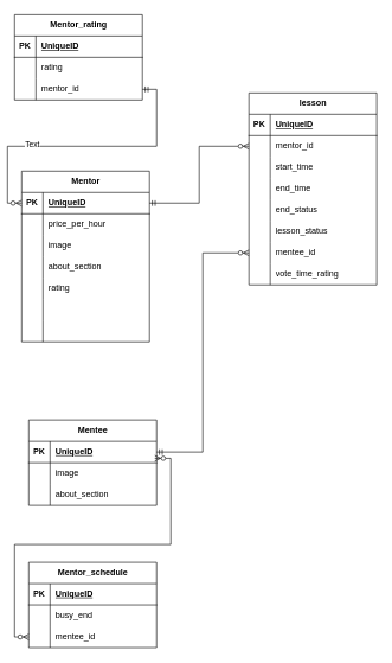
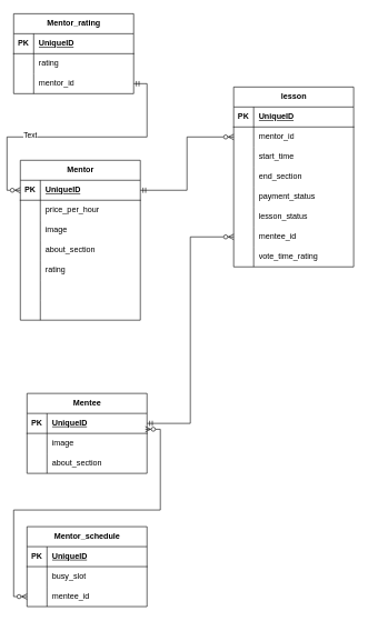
  <mxCell id="0" />
  <mxCell id="1" parent="0" />
  <mxCell id="2" value="Mentor" style="shape=table;startSize=30;container=1;collapsible=1;childLayout=tableLayout;fixedRows=1;rowLines=0;fontStyle=1;align=center;resizeLast=1;html=1;" parent="1" vertex="1"><mxGeometry x="30" y="240" width="180" height="240" as="geometry" /></mxCell>
  <mxCell id="3" value="" style="shape=tableRow;horizontal=0;startSize=0;swimlaneHead=0;swimlaneBody=0;fillColor=none;collapsible=0;dropTarget=0;points=[[0,0.5],[1,0.5]];portConstraint=eastwest;top=0;left=0;right=0;bottom=1;" parent="2" vertex="1"><mxGeometry y="30" width="180" height="30" as="geometry" /></mxCell>
  <mxCell id="4" value="PK" style="shape=partialRectangle;connectable=0;fillColor=none;top=0;left=0;bottom=0;right=0;fontStyle=1;overflow=hidden;whiteSpace=wrap;html=1;" parent="3" vertex="1"><mxGeometry width="30" height="30" as="geometry"><mxRectangle width="30" height="30" as="alternateBounds" /></mxGeometry></mxCell>
  <mxCell id="5" value="UniqueID" style="shape=partialRectangle;connectable=0;fillColor=none;top=0;left=0;bottom=0;right=0;align=left;spacingLeft=6;fontStyle=5;overflow=hidden;whiteSpace=wrap;html=1;" parent="3" vertex="1"><mxGeometry x="30" width="150" height="30" as="geometry"><mxRectangle width="150" height="30" as="alternateBounds" /></mxGeometry></mxCell>
  <mxCell id="6" value="" style="shape=tableRow;horizontal=0;startSize=0;swimlaneHead=0;swimlaneBody=0;fillColor=none;collapsible=0;dropTarget=0;points=[[0,0.5],[1,0.5]];portConstraint=eastwest;top=0;left=0;right=0;bottom=0;" parent="2" vertex="1"><mxGeometry y="60" width="180" height="30" as="geometry" /></mxCell>
  <mxCell id="7" value="" style="shape=partialRectangle;connectable=0;fillColor=none;top=0;left=0;bottom=0;right=0;editable=1;overflow=hidden;whiteSpace=wrap;html=1;" parent="6" vertex="1"><mxGeometry width="30" height="30" as="geometry"><mxRectangle width="30" height="30" as="alternateBounds" /></mxGeometry></mxCell>
  <mxCell id="8" value="price_per_hour" style="shape=partialRectangle;connectable=0;fillColor=none;top=0;left=0;bottom=0;right=0;align=left;spacingLeft=6;overflow=hidden;whiteSpace=wrap;html=1;" parent="6" vertex="1"><mxGeometry x="30" width="150" height="30" as="geometry"><mxRectangle width="150" height="30" as="alternateBounds" /></mxGeometry></mxCell>
  <mxCell id="9" value="" style="shape=tableRow;horizontal=0;startSize=0;swimlaneHead=0;swimlaneBody=0;fillColor=none;collapsible=0;dropTarget=0;points=[[0,0.5],[1,0.5]];portConstraint=eastwest;top=0;left=0;right=0;bottom=0;" parent="2" vertex="1"><mxGeometry y="90" width="180" height="30" as="geometry" /></mxCell>
  <mxCell id="10" value="" style="shape=partialRectangle;connectable=0;fillColor=none;top=0;left=0;bottom=0;right=0;editable=1;overflow=hidden;whiteSpace=wrap;html=1;" parent="9" vertex="1"><mxGeometry width="30" height="30" as="geometry"><mxRectangle width="30" height="30" as="alternateBounds" /></mxGeometry></mxCell>
  <mxCell id="11" value="image" style="shape=partialRectangle;connectable=0;fillColor=none;top=0;left=0;bottom=0;right=0;align=left;spacingLeft=6;overflow=hidden;whiteSpace=wrap;html=1;" parent="9" vertex="1"><mxGeometry x="30" width="150" height="30" as="geometry"><mxRectangle width="150" height="30" as="alternateBounds" /></mxGeometry></mxCell>
  <mxCell id="12" value="" style="shape=tableRow;horizontal=0;startSize=0;swimlaneHead=0;swimlaneBody=0;fillColor=none;collapsible=0;dropTarget=0;points=[[0,0.5],[1,0.5]];portConstraint=eastwest;top=0;left=0;right=0;bottom=0;" parent="2" vertex="1"><mxGeometry y="120" width="180" height="30" as="geometry" /></mxCell>
  <mxCell id="13" value="" style="shape=partialRectangle;connectable=0;fillColor=none;top=0;left=0;bottom=0;right=0;editable=1;overflow=hidden;whiteSpace=wrap;html=1;" parent="12" vertex="1"><mxGeometry width="30" height="30" as="geometry"><mxRectangle width="30" height="30" as="alternateBounds" /></mxGeometry></mxCell>
  <mxCell id="14" value="about_section" style="shape=partialRectangle;connectable=0;fillColor=none;top=0;left=0;bottom=0;right=0;align=left;spacingLeft=6;overflow=hidden;whiteSpace=wrap;html=1;" parent="12" vertex="1"><mxGeometry x="30" width="150" height="30" as="geometry"><mxRectangle width="150" height="30" as="alternateBounds" /></mxGeometry></mxCell>
  <mxCell id="15" style="shape=tableRow;horizontal=0;startSize=0;swimlaneHead=0;swimlaneBody=0;fillColor=none;collapsible=0;dropTarget=0;points=[[0,0.5],[1,0.5]];portConstraint=eastwest;top=0;left=0;right=0;bottom=0;" parent="2" vertex="1"><mxGeometry y="150" width="180" height="30" as="geometry" /></mxCell>
  <mxCell id="16" style="shape=partialRectangle;connectable=0;fillColor=none;top=0;left=0;bottom=0;right=0;editable=1;overflow=hidden;whiteSpace=wrap;html=1;" parent="15" vertex="1"><mxGeometry width="30" height="30" as="geometry"><mxRectangle width="30" height="30" as="alternateBounds" /></mxGeometry></mxCell>
  <mxCell id="17" value="rating" style="shape=partialRectangle;connectable=0;fillColor=none;top=0;left=0;bottom=0;right=0;align=left;spacingLeft=6;overflow=hidden;whiteSpace=wrap;html=1;" parent="15" vertex="1"><mxGeometry x="30" width="150" height="30" as="geometry"><mxRectangle width="150" height="30" as="alternateBounds" /></mxGeometry></mxCell>
  <mxCell id="18" style="shape=tableRow;horizontal=0;startSize=0;swimlaneHead=0;swimlaneBody=0;fillColor=none;collapsible=0;dropTarget=0;points=[[0,0.5],[1,0.5]];portConstraint=eastwest;top=0;left=0;right=0;bottom=0;" parent="2" vertex="1"><mxGeometry y="180" width="180" height="30" as="geometry" /></mxCell>
  <mxCell id="19" style="shape=partialRectangle;connectable=0;fillColor=none;top=0;left=0;bottom=0;right=0;editable=1;overflow=hidden;whiteSpace=wrap;html=1;" parent="18" vertex="1"><mxGeometry width="30" height="30" as="geometry"><mxRectangle width="30" height="30" as="alternateBounds" /></mxGeometry></mxCell>
  <mxCell id="20" value="" style="shape=partialRectangle;connectable=0;fillColor=none;top=0;left=0;bottom=0;right=0;align=left;spacingLeft=6;overflow=hidden;whiteSpace=wrap;html=1;" parent="18" vertex="1"><mxGeometry x="30" width="150" height="30" as="geometry"><mxRectangle width="150" height="30" as="alternateBounds" /></mxGeometry></mxCell>
  <mxCell id="21" style="shape=tableRow;horizontal=0;startSize=0;swimlaneHead=0;swimlaneBody=0;fillColor=none;collapsible=0;dropTarget=0;points=[[0,0.5],[1,0.5]];portConstraint=eastwest;top=0;left=0;right=0;bottom=0;" parent="2" vertex="1"><mxGeometry y="210" width="180" height="30" as="geometry" /></mxCell>
  <mxCell id="22" style="shape=partialRectangle;connectable=0;fillColor=none;top=0;left=0;bottom=0;right=0;editable=1;overflow=hidden;whiteSpace=wrap;html=1;" parent="21" vertex="1"><mxGeometry width="30" height="30" as="geometry"><mxRectangle width="30" height="30" as="alternateBounds" /></mxGeometry></mxCell>
  <mxCell id="23" value="" style="shape=partialRectangle;connectable=0;fillColor=none;top=0;left=0;bottom=0;right=0;align=left;spacingLeft=6;overflow=hidden;whiteSpace=wrap;html=1;" parent="21" vertex="1"><mxGeometry x="30" width="150" height="30" as="geometry"><mxRectangle width="150" height="30" as="alternateBounds" /></mxGeometry></mxCell>
  <mxCell id="24" value="Mentee" style="shape=table;startSize=30;container=1;collapsible=1;childLayout=tableLayout;fixedRows=1;rowLines=0;fontStyle=1;align=center;resizeLast=1;html=1;" parent="1" vertex="1"><mxGeometry x="40" y="590" width="180" height="120" as="geometry" /></mxCell>
  <mxCell id="25" value="" style="shape=tableRow;horizontal=0;startSize=0;swimlaneHead=0;swimlaneBody=0;fillColor=none;collapsible=0;dropTarget=0;points=[[0,0.5],[1,0.5]];portConstraint=eastwest;top=0;left=0;right=0;bottom=1;" parent="24" vertex="1"><mxGeometry y="30" width="180" height="30" as="geometry" /></mxCell>
  <mxCell id="26" value="PK" style="shape=partialRectangle;connectable=0;fillColor=none;top=0;left=0;bottom=0;right=0;fontStyle=1;overflow=hidden;whiteSpace=wrap;html=1;" parent="25" vertex="1"><mxGeometry width="30" height="30" as="geometry"><mxRectangle width="30" height="30" as="alternateBounds" /></mxGeometry></mxCell>
  <mxCell id="27" value="UniqueID" style="shape=partialRectangle;connectable=0;fillColor=none;top=0;left=0;bottom=0;right=0;align=left;spacingLeft=6;fontStyle=5;overflow=hidden;whiteSpace=wrap;html=1;" parent="25" vertex="1"><mxGeometry x="30" width="150" height="30" as="geometry"><mxRectangle width="150" height="30" as="alternateBounds" /></mxGeometry></mxCell>
  <mxCell id="28" value="" style="shape=tableRow;horizontal=0;startSize=0;swimlaneHead=0;swimlaneBody=0;fillColor=none;collapsible=0;dropTarget=0;points=[[0,0.5],[1,0.5]];portConstraint=eastwest;top=0;left=0;right=0;bottom=0;" parent="24" vertex="1"><mxGeometry y="60" width="180" height="30" as="geometry" /></mxCell>
  <mxCell id="29" value="" style="shape=partialRectangle;connectable=0;fillColor=none;top=0;left=0;bottom=0;right=0;editable=1;overflow=hidden;whiteSpace=wrap;html=1;" parent="28" vertex="1"><mxGeometry width="30" height="30" as="geometry"><mxRectangle width="30" height="30" as="alternateBounds" /></mxGeometry></mxCell>
  <mxCell id="30" value="image" style="shape=partialRectangle;connectable=0;fillColor=none;top=0;left=0;bottom=0;right=0;align=left;spacingLeft=6;overflow=hidden;whiteSpace=wrap;html=1;" parent="28" vertex="1"><mxGeometry x="30" width="150" height="30" as="geometry"><mxRectangle width="150" height="30" as="alternateBounds" /></mxGeometry></mxCell>
  <mxCell id="31" value="" style="shape=tableRow;horizontal=0;startSize=0;swimlaneHead=0;swimlaneBody=0;fillColor=none;collapsible=0;dropTarget=0;points=[[0,0.5],[1,0.5]];portConstraint=eastwest;top=0;left=0;right=0;bottom=0;" parent="24" vertex="1"><mxGeometry y="90" width="180" height="30" as="geometry" /></mxCell>
  <mxCell id="32" value="" style="shape=partialRectangle;connectable=0;fillColor=none;top=0;left=0;bottom=0;right=0;editable=1;overflow=hidden;whiteSpace=wrap;html=1;" parent="31" vertex="1"><mxGeometry width="30" height="30" as="geometry"><mxRectangle width="30" height="30" as="alternateBounds" /></mxGeometry></mxCell>
  <mxCell id="33" value="about_section" style="shape=partialRectangle;connectable=0;fillColor=none;top=0;left=0;bottom=0;right=0;align=left;spacingLeft=6;overflow=hidden;whiteSpace=wrap;html=1;" parent="31" vertex="1"><mxGeometry x="30" width="150" height="30" as="geometry"><mxRectangle width="150" height="30" as="alternateBounds" /></mxGeometry></mxCell>
  <mxCell id="34" value="lesson" style="shape=table;startSize=30;container=1;collapsible=1;childLayout=tableLayout;fixedRows=1;rowLines=0;fontStyle=1;align=center;resizeLast=1;html=1;" parent="1" vertex="1"><mxGeometry x="350" y="130" width="180" height="270" as="geometry" /></mxCell>
  <mxCell id="35" value="" style="shape=tableRow;horizontal=0;startSize=0;swimlaneHead=0;swimlaneBody=0;fillColor=none;collapsible=0;dropTarget=0;points=[[0,0.5],[1,0.5]];portConstraint=eastwest;top=0;left=0;right=0;bottom=1;" parent="34" vertex="1"><mxGeometry y="30" width="180" height="30" as="geometry" /></mxCell>
  <mxCell id="36" value="PK" style="shape=partialRectangle;connectable=0;fillColor=none;top=0;left=0;bottom=0;right=0;fontStyle=1;overflow=hidden;whiteSpace=wrap;html=1;" parent="35" vertex="1"><mxGeometry width="30" height="30" as="geometry"><mxRectangle width="30" height="30" as="alternateBounds" /></mxGeometry></mxCell>
  <mxCell id="37" value="UniqueID" style="shape=partialRectangle;connectable=0;fillColor=none;top=0;left=0;bottom=0;right=0;align=left;spacingLeft=6;fontStyle=5;overflow=hidden;whiteSpace=wrap;html=1;" parent="35" vertex="1"><mxGeometry x="30" width="150" height="30" as="geometry"><mxRectangle width="150" height="30" as="alternateBounds" /></mxGeometry></mxCell>
  <mxCell id="38" value="" style="shape=tableRow;horizontal=0;startSize=0;swimlaneHead=0;swimlaneBody=0;fillColor=none;collapsible=0;dropTarget=0;points=[[0,0.5],[1,0.5]];portConstraint=eastwest;top=0;left=0;right=0;bottom=0;" parent="34" vertex="1"><mxGeometry y="60" width="180" height="30" as="geometry" /></mxCell>
  <mxCell id="39" value="" style="shape=partialRectangle;connectable=0;fillColor=none;top=0;left=0;bottom=0;right=0;editable=1;overflow=hidden;whiteSpace=wrap;html=1;" parent="38" vertex="1"><mxGeometry width="30" height="30" as="geometry"><mxRectangle width="30" height="30" as="alternateBounds" /></mxGeometry></mxCell>
  <mxCell id="40" value="mentor_id" style="shape=partialRectangle;connectable=0;fillColor=none;top=0;left=0;bottom=0;right=0;align=left;spacingLeft=6;overflow=hidden;whiteSpace=wrap;html=1;" parent="38" vertex="1"><mxGeometry x="30" width="150" height="30" as="geometry"><mxRectangle width="150" height="30" as="alternateBounds" /></mxGeometry></mxCell>
  <mxCell id="41" value="" style="shape=tableRow;horizontal=0;startSize=0;swimlaneHead=0;swimlaneBody=0;fillColor=none;collapsible=0;dropTarget=0;points=[[0,0.5],[1,0.5]];portConstraint=eastwest;top=0;left=0;right=0;bottom=0;" parent="34" vertex="1"><mxGeometry y="90" width="180" height="30" as="geometry" /></mxCell>
  <mxCell id="42" value="" style="shape=partialRectangle;connectable=0;fillColor=none;top=0;left=0;bottom=0;right=0;editable=1;overflow=hidden;whiteSpace=wrap;html=1;" parent="41" vertex="1"><mxGeometry width="30" height="30" as="geometry"><mxRectangle width="30" height="30" as="alternateBounds" /></mxGeometry></mxCell>
  <mxCell id="43" value="start_time" style="shape=partialRectangle;connectable=0;fillColor=none;top=0;left=0;bottom=0;right=0;align=left;spacingLeft=6;overflow=hidden;whiteSpace=wrap;html=1;" parent="41" vertex="1"><mxGeometry x="30" width="150" height="30" as="geometry"><mxRectangle width="150" height="30" as="alternateBounds" /></mxGeometry></mxCell>
  <mxCell id="44" style="shape=tableRow;horizontal=0;startSize=0;swimlaneHead=0;swimlaneBody=0;fillColor=none;collapsible=0;dropTarget=0;points=[[0,0.5],[1,0.5]];portConstraint=eastwest;top=0;left=0;right=0;bottom=0;" parent="34" vertex="1"><mxGeometry y="120" width="180" height="30" as="geometry" /></mxCell>
  <mxCell id="45" style="shape=partialRectangle;connectable=0;fillColor=none;top=0;left=0;bottom=0;right=0;editable=1;overflow=hidden;whiteSpace=wrap;html=1;" parent="44" vertex="1"><mxGeometry width="30" height="30" as="geometry"><mxRectangle width="30" height="30" as="alternateBounds" /></mxGeometry></mxCell>
- <mxCell id="46" value="end_time" style="shape=partialRectangle;connectable=0;fillColor=none;top=0;left=0;bottom=0;right=0;align=left;spacingLeft=6;overflow=hidden;whiteSpace=wrap;html=1;" parent="44" vertex="1"><mxGeometry x="30" width="150" height="30" as="geometry"><mxRectangle width="150" height="30" as="alternateBounds" /></mxGeometry></mxCell>
+ <mxCell id="46" value="end_section" style="shape=partialRectangle;connectable=0;fillColor=none;top=0;left=0;bottom=0;right=0;align=left;spacingLeft=6;overflow=hidden;whiteSpace=wrap;html=1;" parent="44" vertex="1"><mxGeometry x="30" width="150" height="30" as="geometry"><mxRectangle width="150" height="30" as="alternateBounds" /></mxGeometry></mxCell>
  <mxCell id="47" style="shape=tableRow;horizontal=0;startSize=0;swimlaneHead=0;swimlaneBody=0;fillColor=none;collapsible=0;dropTarget=0;points=[[0,0.5],[1,0.5]];portConstraint=eastwest;top=0;left=0;right=0;bottom=0;" parent="34" vertex="1"><mxGeometry y="150" width="180" height="30" as="geometry" /></mxCell>
  <mxCell id="48" style="shape=partialRectangle;connectable=0;fillColor=none;top=0;left=0;bottom=0;right=0;editable=1;overflow=hidden;whiteSpace=wrap;html=1;" parent="47" vertex="1"><mxGeometry width="30" height="30" as="geometry"><mxRectangle width="30" height="30" as="alternateBounds" /></mxGeometry></mxCell>
- <mxCell id="49" value="end_status" style="shape=partialRectangle;connectable=0;fillColor=none;top=0;left=0;bottom=0;right=0;align=left;spacingLeft=6;overflow=hidden;whiteSpace=wrap;html=1;" parent="47" vertex="1"><mxGeometry x="30" width="150" height="30" as="geometry"><mxRectangle width="150" height="30" as="alternateBounds" /></mxGeometry></mxCell>
+ <mxCell id="49" value="payment_status" style="shape=partialRectangle;connectable=0;fillColor=none;top=0;left=0;bottom=0;right=0;align=left;spacingLeft=6;overflow=hidden;whiteSpace=wrap;html=1;" parent="47" vertex="1"><mxGeometry x="30" width="150" height="30" as="geometry"><mxRectangle width="150" height="30" as="alternateBounds" /></mxGeometry></mxCell>
  <mxCell id="50" style="shape=tableRow;horizontal=0;startSize=0;swimlaneHead=0;swimlaneBody=0;fillColor=none;collapsible=0;dropTarget=0;points=[[0,0.5],[1,0.5]];portConstraint=eastwest;top=0;left=0;right=0;bottom=0;" parent="34" vertex="1"><mxGeometry y="180" width="180" height="30" as="geometry" /></mxCell>
  <mxCell id="51" style="shape=partialRectangle;connectable=0;fillColor=none;top=0;left=0;bottom=0;right=0;editable=1;overflow=hidden;whiteSpace=wrap;html=1;" parent="50" vertex="1"><mxGeometry width="30" height="30" as="geometry"><mxRectangle width="30" height="30" as="alternateBounds" /></mxGeometry></mxCell>
  <mxCell id="52" value="lesson_status" style="shape=partialRectangle;connectable=0;fillColor=none;top=0;left=0;bottom=0;right=0;align=left;spacingLeft=6;overflow=hidden;whiteSpace=wrap;html=1;" parent="50" vertex="1"><mxGeometry x="30" width="150" height="30" as="geometry"><mxRectangle width="150" height="30" as="alternateBounds" /></mxGeometry></mxCell>
  <mxCell id="53" style="shape=tableRow;horizontal=0;startSize=0;swimlaneHead=0;swimlaneBody=0;fillColor=none;collapsible=0;dropTarget=0;points=[[0,0.5],[1,0.5]];portConstraint=eastwest;top=0;left=0;right=0;bottom=0;" parent="34" vertex="1"><mxGeometry y="210" width="180" height="30" as="geometry" /></mxCell>
  <mxCell id="54" style="shape=partialRectangle;connectable=0;fillColor=none;top=0;left=0;bottom=0;right=0;editable=1;overflow=hidden;whiteSpace=wrap;html=1;" parent="53" vertex="1"><mxGeometry width="30" height="30" as="geometry"><mxRectangle width="30" height="30" as="alternateBounds" /></mxGeometry></mxCell>
  <mxCell id="55" value="mentee_id" style="shape=partialRectangle;connectable=0;fillColor=none;top=0;left=0;bottom=0;right=0;align=left;spacingLeft=6;overflow=hidden;whiteSpace=wrap;html=1;" parent="53" vertex="1"><mxGeometry x="30" width="150" height="30" as="geometry"><mxRectangle width="150" height="30" as="alternateBounds" /></mxGeometry></mxCell>
  <mxCell id="56" style="shape=tableRow;horizontal=0;startSize=0;swimlaneHead=0;swimlaneBody=0;fillColor=none;collapsible=0;dropTarget=0;points=[[0,0.5],[1,0.5]];portConstraint=eastwest;top=0;left=0;right=0;bottom=0;" parent="34" vertex="1"><mxGeometry y="240" width="180" height="30" as="geometry" /></mxCell>
  <mxCell id="57" style="shape=partialRectangle;connectable=0;fillColor=none;top=0;left=0;bottom=0;right=0;editable=1;overflow=hidden;whiteSpace=wrap;html=1;" parent="56" vertex="1"><mxGeometry width="30" height="30" as="geometry"><mxRectangle width="30" height="30" as="alternateBounds" /></mxGeometry></mxCell>
  <mxCell id="58" value="vote_time_rating" style="shape=partialRectangle;connectable=0;fillColor=none;top=0;left=0;bottom=0;right=0;align=left;spacingLeft=6;overflow=hidden;whiteSpace=wrap;html=1;" parent="56" vertex="1"><mxGeometry x="30" width="150" height="30" as="geometry"><mxRectangle width="150" height="30" as="alternateBounds" /></mxGeometry></mxCell>
  <mxCell id="59" style="edgeStyle=orthogonalEdgeStyle;rounded=0;orthogonalLoop=1;jettySize=auto;html=1;entryX=0;entryY=0.5;entryDx=0;entryDy=0;endArrow=ERzeroToMany;endFill=0;startArrow=ERmandOne;startFill=0;" parent="1" source="3" target="38" edge="1"><mxGeometry relative="1" as="geometry" /></mxCell>
  <mxCell id="60" style="edgeStyle=orthogonalEdgeStyle;rounded=0;orthogonalLoop=1;jettySize=auto;html=1;entryX=0;entryY=0.5;entryDx=0;entryDy=0;endArrow=ERmandOne;endFill=0;startArrow=ERzeroToMany;startFill=0;" parent="1" target="25" edge="1"><mxGeometry relative="1" as="geometry" /></mxCell>
  <mxCell id="61" style="edgeStyle=orthogonalEdgeStyle;rounded=0;orthogonalLoop=1;jettySize=auto;html=1;exitX=1;exitY=0.5;exitDx=0;exitDy=0;entryX=0;entryY=0.5;entryDx=0;entryDy=0;startArrow=ERmandOne;startFill=0;endArrow=ERzeroToMany;endFill=0;" parent="1" source="25" target="53" edge="1"><mxGeometry relative="1" as="geometry" /></mxCell>
  <mxCell id="62" value="Mentor_schedule" style="shape=table;startSize=30;container=1;collapsible=1;childLayout=tableLayout;fixedRows=1;rowLines=0;fontStyle=1;align=center;resizeLast=1;html=1;" parent="1" vertex="1"><mxGeometry x="40" y="790" width="180" height="120" as="geometry" /></mxCell>
  <mxCell id="63" value="" style="shape=tableRow;horizontal=0;startSize=0;swimlaneHead=0;swimlaneBody=0;fillColor=none;collapsible=0;dropTarget=0;points=[[0,0.5],[1,0.5]];portConstraint=eastwest;top=0;left=0;right=0;bottom=1;" parent="62" vertex="1"><mxGeometry y="30" width="180" height="30" as="geometry" /></mxCell>
  <mxCell id="64" value="PK" style="shape=partialRectangle;connectable=0;fillColor=none;top=0;left=0;bottom=0;right=0;fontStyle=1;overflow=hidden;whiteSpace=wrap;html=1;" parent="63" vertex="1"><mxGeometry width="30" height="30" as="geometry"><mxRectangle width="30" height="30" as="alternateBounds" /></mxGeometry></mxCell>
  <mxCell id="65" value="UniqueID" style="shape=partialRectangle;connectable=0;fillColor=none;top=0;left=0;bottom=0;right=0;align=left;spacingLeft=6;fontStyle=5;overflow=hidden;whiteSpace=wrap;html=1;" parent="63" vertex="1"><mxGeometry x="30" width="150" height="30" as="geometry"><mxRectangle width="150" height="30" as="alternateBounds" /></mxGeometry></mxCell>
  <mxCell id="66" value="" style="shape=tableRow;horizontal=0;startSize=0;swimlaneHead=0;swimlaneBody=0;fillColor=none;collapsible=0;dropTarget=0;points=[[0,0.5],[1,0.5]];portConstraint=eastwest;top=0;left=0;right=0;bottom=0;" parent="62" vertex="1"><mxGeometry y="60" width="180" height="30" as="geometry" /></mxCell>
  <mxCell id="67" value="" style="shape=partialRectangle;connectable=0;fillColor=none;top=0;left=0;bottom=0;right=0;editable=1;overflow=hidden;whiteSpace=wrap;html=1;" parent="66" vertex="1"><mxGeometry width="30" height="30" as="geometry"><mxRectangle width="30" height="30" as="alternateBounds" /></mxGeometry></mxCell>
- <mxCell id="68" value="busy_end" style="shape=partialRectangle;connectable=0;fillColor=none;top=0;left=0;bottom=0;right=0;align=left;spacingLeft=6;overflow=hidden;whiteSpace=wrap;html=1;" parent="66" vertex="1"><mxGeometry x="30" width="150" height="30" as="geometry"><mxRectangle width="150" height="30" as="alternateBounds" /></mxGeometry></mxCell>
+ <mxCell id="68" value="busy_slot" style="shape=partialRectangle;connectable=0;fillColor=none;top=0;left=0;bottom=0;right=0;align=left;spacingLeft=6;overflow=hidden;whiteSpace=wrap;html=1;" parent="66" vertex="1"><mxGeometry x="30" width="150" height="30" as="geometry"><mxRectangle width="150" height="30" as="alternateBounds" /></mxGeometry></mxCell>
  <mxCell id="69" value="" style="shape=tableRow;horizontal=0;startSize=0;swimlaneHead=0;swimlaneBody=0;fillColor=none;collapsible=0;dropTarget=0;points=[[0,0.5],[1,0.5]];portConstraint=eastwest;top=0;left=0;right=0;bottom=0;" parent="62" vertex="1"><mxGeometry y="90" width="180" height="30" as="geometry" /></mxCell>
  <mxCell id="70" value="" style="shape=partialRectangle;connectable=0;fillColor=none;top=0;left=0;bottom=0;right=0;editable=1;overflow=hidden;whiteSpace=wrap;html=1;" parent="69" vertex="1"><mxGeometry width="30" height="30" as="geometry"><mxRectangle width="30" height="30" as="alternateBounds" /></mxGeometry></mxCell>
  <mxCell id="71" value="mentee_id" style="shape=partialRectangle;connectable=0;fillColor=none;top=0;left=0;bottom=0;right=0;align=left;spacingLeft=6;overflow=hidden;whiteSpace=wrap;html=1;" parent="69" vertex="1"><mxGeometry x="30" width="150" height="30" as="geometry"><mxRectangle width="150" height="30" as="alternateBounds" /></mxGeometry></mxCell>
  <mxCell id="72" style="edgeStyle=orthogonalEdgeStyle;rounded=0;orthogonalLoop=1;jettySize=auto;html=1;entryX=0.986;entryY=0.792;entryDx=0;entryDy=0;entryPerimeter=0;startArrow=ERzeroToMany;startFill=0;endArrow=ERzeroToMany;endFill=0;" parent="1" source="69" target="25" edge="1"><mxGeometry relative="1" as="geometry" /></mxCell>
  <mxCell id="73" value="Mentor_rating" style="shape=table;startSize=30;container=1;collapsible=1;childLayout=tableLayout;fixedRows=1;rowLines=0;fontStyle=1;align=center;resizeLast=1;html=1;" parent="1" vertex="1"><mxGeometry x="20" y="20" width="180" height="120" as="geometry" /></mxCell>
  <mxCell id="74" value="" style="shape=tableRow;horizontal=0;startSize=0;swimlaneHead=0;swimlaneBody=0;fillColor=none;collapsible=0;dropTarget=0;points=[[0,0.5],[1,0.5]];portConstraint=eastwest;top=0;left=0;right=0;bottom=1;" parent="73" vertex="1"><mxGeometry y="30" width="180" height="30" as="geometry" /></mxCell>
  <mxCell id="75" value="PK" style="shape=partialRectangle;connectable=0;fillColor=none;top=0;left=0;bottom=0;right=0;fontStyle=1;overflow=hidden;whiteSpace=wrap;html=1;" parent="74" vertex="1"><mxGeometry width="30" height="30" as="geometry"><mxRectangle width="30" height="30" as="alternateBounds" /></mxGeometry></mxCell>
  <mxCell id="76" value="UniqueID" style="shape=partialRectangle;connectable=0;fillColor=none;top=0;left=0;bottom=0;right=0;align=left;spacingLeft=6;fontStyle=5;overflow=hidden;whiteSpace=wrap;html=1;" parent="74" vertex="1"><mxGeometry x="30" width="150" height="30" as="geometry"><mxRectangle width="150" height="30" as="alternateBounds" /></mxGeometry></mxCell>
  <mxCell id="77" value="" style="shape=tableRow;horizontal=0;startSize=0;swimlaneHead=0;swimlaneBody=0;fillColor=none;collapsible=0;dropTarget=0;points=[[0,0.5],[1,0.5]];portConstraint=eastwest;top=0;left=0;right=0;bottom=0;" parent="73" vertex="1"><mxGeometry y="60" width="180" height="30" as="geometry" /></mxCell>
  <mxCell id="78" value="" style="shape=partialRectangle;connectable=0;fillColor=none;top=0;left=0;bottom=0;right=0;editable=1;overflow=hidden;whiteSpace=wrap;html=1;" parent="77" vertex="1"><mxGeometry width="30" height="30" as="geometry"><mxRectangle width="30" height="30" as="alternateBounds" /></mxGeometry></mxCell>
  <mxCell id="79" value="rating" style="shape=partialRectangle;connectable=0;fillColor=none;top=0;left=0;bottom=0;right=0;align=left;spacingLeft=6;overflow=hidden;whiteSpace=wrap;html=1;" parent="77" vertex="1"><mxGeometry x="30" width="150" height="30" as="geometry"><mxRectangle width="150" height="30" as="alternateBounds" /></mxGeometry></mxCell>
  <mxCell id="80" value="" style="shape=tableRow;horizontal=0;startSize=0;swimlaneHead=0;swimlaneBody=0;fillColor=none;collapsible=0;dropTarget=0;points=[[0,0.5],[1,0.5]];portConstraint=eastwest;top=0;left=0;right=0;bottom=0;" parent="73" vertex="1"><mxGeometry y="90" width="180" height="30" as="geometry" /></mxCell>
  <mxCell id="81" value="" style="shape=partialRectangle;connectable=0;fillColor=none;top=0;left=0;bottom=0;right=0;editable=1;overflow=hidden;whiteSpace=wrap;html=1;" parent="80" vertex="1"><mxGeometry width="30" height="30" as="geometry"><mxRectangle width="30" height="30" as="alternateBounds" /></mxGeometry></mxCell>
  <mxCell id="82" value="mentor_id" style="shape=partialRectangle;connectable=0;fillColor=none;top=0;left=0;bottom=0;right=0;align=left;spacingLeft=6;overflow=hidden;whiteSpace=wrap;html=1;" parent="80" vertex="1"><mxGeometry x="30" width="150" height="30" as="geometry"><mxRectangle width="150" height="30" as="alternateBounds" /></mxGeometry></mxCell>
  <mxCell id="83" style="edgeStyle=orthogonalEdgeStyle;rounded=0;orthogonalLoop=1;jettySize=auto;html=1;entryX=0;entryY=0.5;entryDx=0;entryDy=0;startArrow=ERmandOne;startFill=0;endArrow=ERzeroToMany;endFill=0;" parent="1" source="80" target="3" edge="1"><mxGeometry relative="1" as="geometry" /></mxCell>
  <mxCell id="84" value="Text" style="edgeLabel;html=1;align=center;verticalAlign=middle;resizable=0;points=[];" parent="83" vertex="1" connectable="0"><mxGeometry x="0.346" y="-3" relative="1" as="geometry"><mxPoint as="offset" /></mxGeometry></mxCell>
